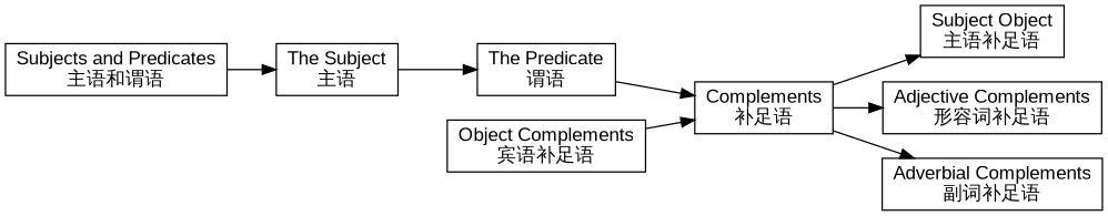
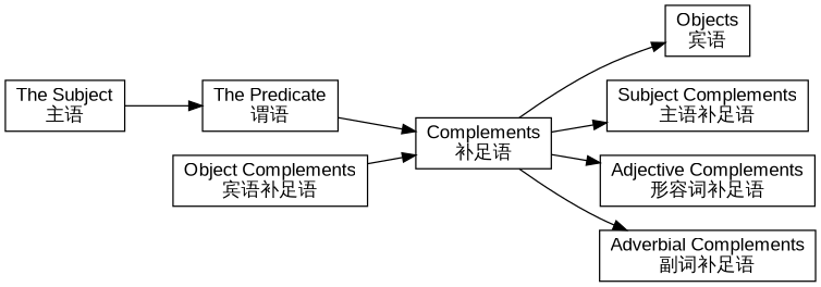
  digraph {
    fontname="Liberation Sans"
    rankdir=LR
    node [fontname="Liberation Sans" fontsize=14 shape=rect]
    edge [fontname="Liberation Sans"]
-   n1 [label="Subjects and Predicates\n主语和谓语"]
    n2 [label="The Subject\n主语"]
    n3 [label="The Predicate\n谓语"]
    n4 [label="Complements\n补足语"]
-   n6 [label="Subject Object\n主语补足语"]
+   n5 [label="Objects\n宾语"]
+   n6 [label="Subject Complements\n主语补足语"]
    n7 [label="Adjective Complements\n形容词补足语"]
    n8 [label="Adverbial Complements\n副词补足语"]
    n9 [label="Object Complements\n宾语补足语"]
-   n1 -> n2
    n2 -> n3
    n3 -> n4
+   n4 -> n5
    n4 -> n6
    n4 -> n7
    n4 -> n8
    n9 -> n4
  }
